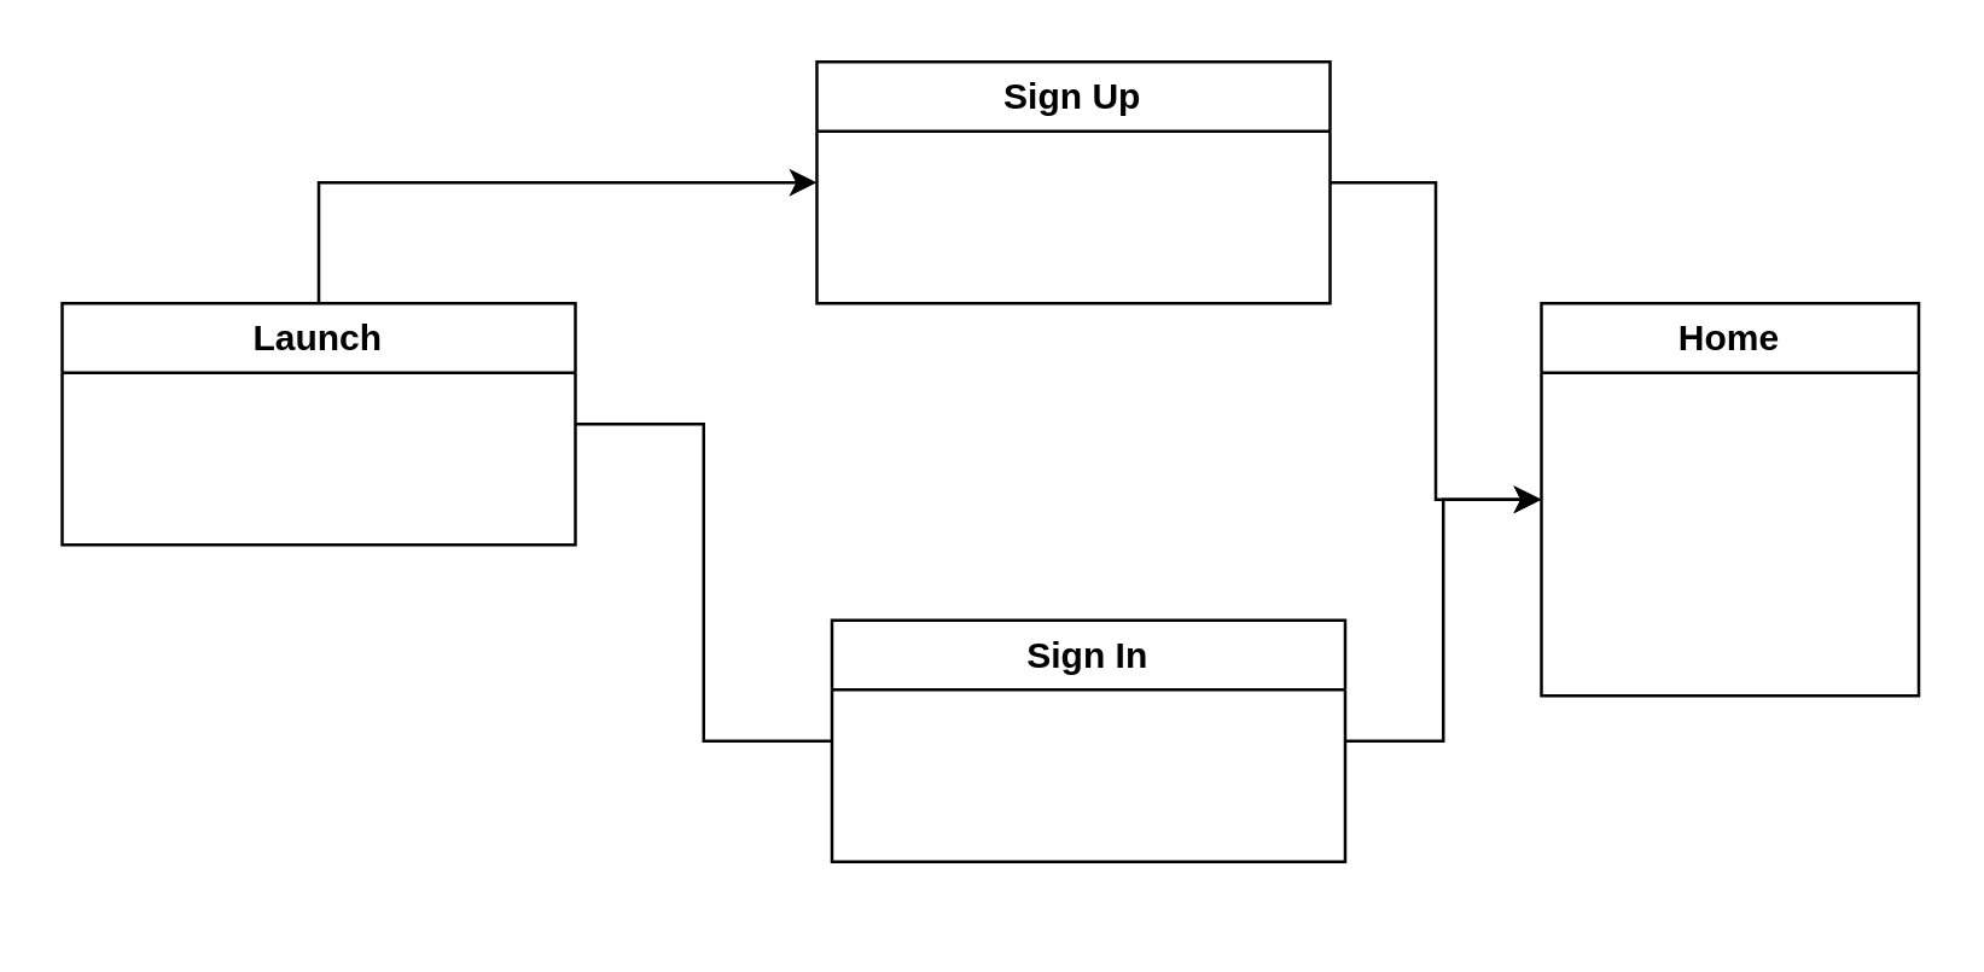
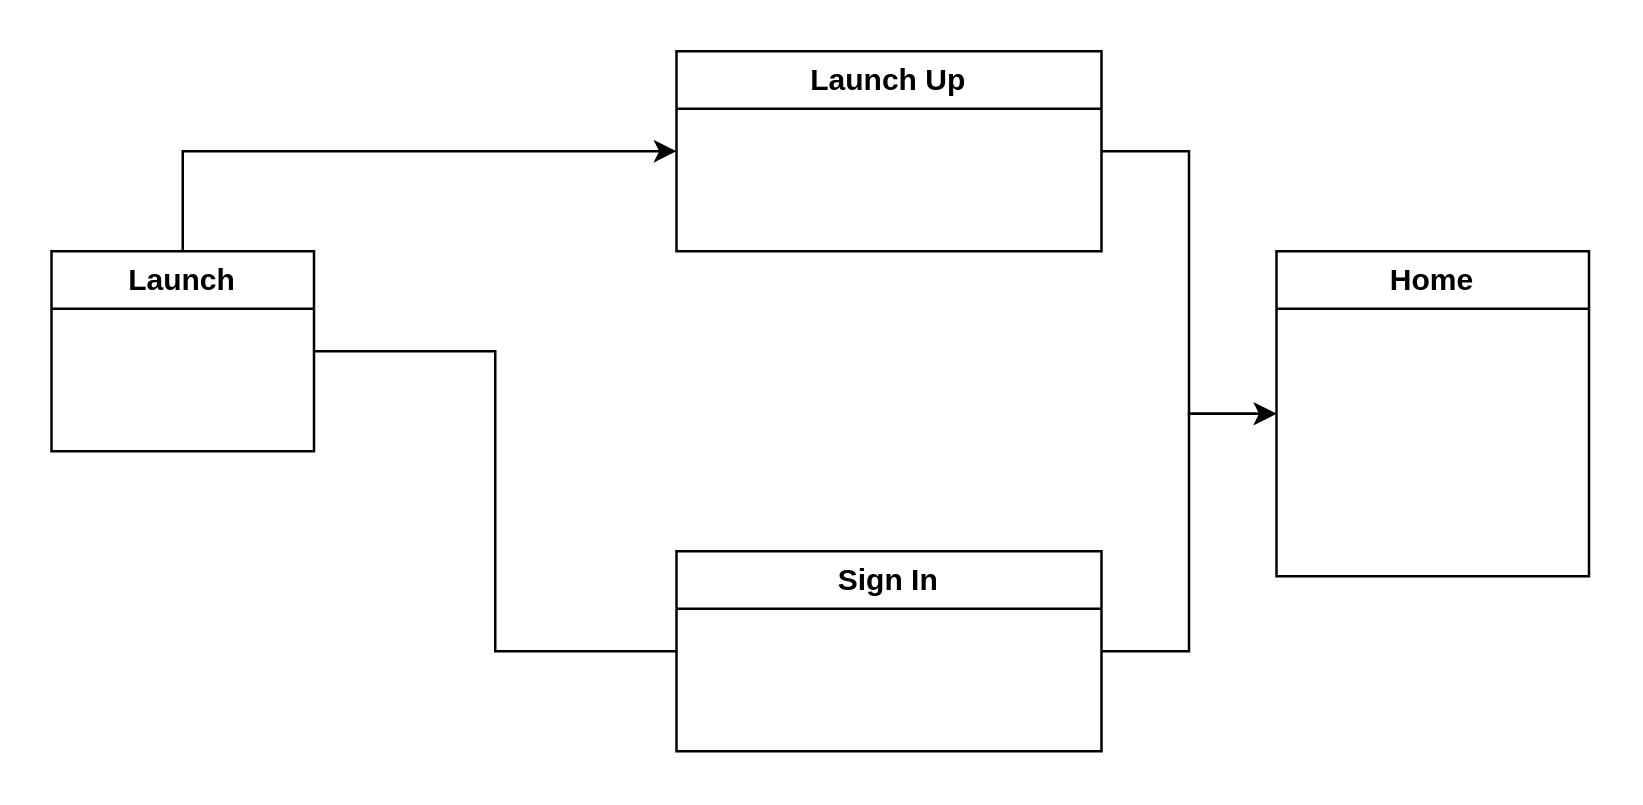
  <mxCell id="0" />
  <mxCell id="1" parent="0" />
  <mxCell id="2" style="edgeStyle=orthogonalEdgeStyle;rounded=0;orthogonalLoop=1;jettySize=auto;html=1;entryX=0;entryY=0.5;entryDx=0;entryDy=0;endArrow=none;" edge="1" parent="1" source="4" target="8"><mxGeometry relative="1" as="geometry" /></mxCell>
  <mxCell id="3" style="edgeStyle=orthogonalEdgeStyle;rounded=0;orthogonalLoop=1;jettySize=auto;html=1;exitX=0.5;exitY=0;exitDx=0;exitDy=0;entryX=0;entryY=0.5;entryDx=0;entryDy=0;" edge="1" parent="1" source="4" target="6"><mxGeometry relative="1" as="geometry" /></mxCell>
- <mxCell id="4" value="Launch" style="swimlane;whiteSpace=wrap;html=1;" vertex="1" parent="1"><mxGeometry x="20" y="100" width="170" height="80" as="geometry" /></mxCell>
+ <mxCell id="4" value="Launch" style="swimlane;whiteSpace=wrap;html=1;" vertex="1" parent="1"><mxGeometry x="20" y="100" width="105" height="80" as="geometry" /></mxCell>
  <mxCell id="5" style="edgeStyle=orthogonalEdgeStyle;rounded=0;orthogonalLoop=1;jettySize=auto;html=1;entryX=0;entryY=0.5;entryDx=0;entryDy=0;" edge="1" parent="1" source="6" target="9"><mxGeometry relative="1" as="geometry" /></mxCell>
- <mxCell id="6" value="Sign Up" style="swimlane;whiteSpace=wrap;html=1;" vertex="1" parent="1"><mxGeometry x="270" y="20" width="170" height="80" as="geometry" /></mxCell>
+ <mxCell id="6" value="Launch Up" style="swimlane;whiteSpace=wrap;html=1;" vertex="1" parent="1"><mxGeometry x="270" y="20" width="170" height="80" as="geometry" /></mxCell>
  <mxCell id="7" style="edgeStyle=orthogonalEdgeStyle;rounded=0;orthogonalLoop=1;jettySize=auto;html=1;entryX=0;entryY=0.5;entryDx=0;entryDy=0;" edge="1" parent="1" source="8" target="9"><mxGeometry relative="1" as="geometry" /></mxCell>
- <mxCell id="8" value="Sign In" style="swimlane;whiteSpace=wrap;html=1;" vertex="1" parent="1"><mxGeometry x="275" y="205" width="170" height="80" as="geometry" /></mxCell>
+ <mxCell id="8" value="Sign In" style="swimlane;whiteSpace=wrap;html=1;" vertex="1" parent="1"><mxGeometry x="270" y="220" width="170" height="80" as="geometry" /></mxCell>
  <mxCell id="9" value="Home" style="swimlane;whiteSpace=wrap;html=1;" vertex="1" parent="1"><mxGeometry x="510" y="100" width="125" height="130" as="geometry" /></mxCell>
